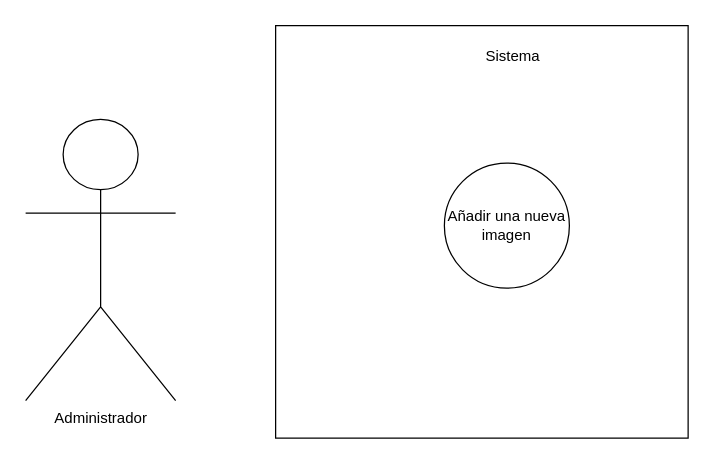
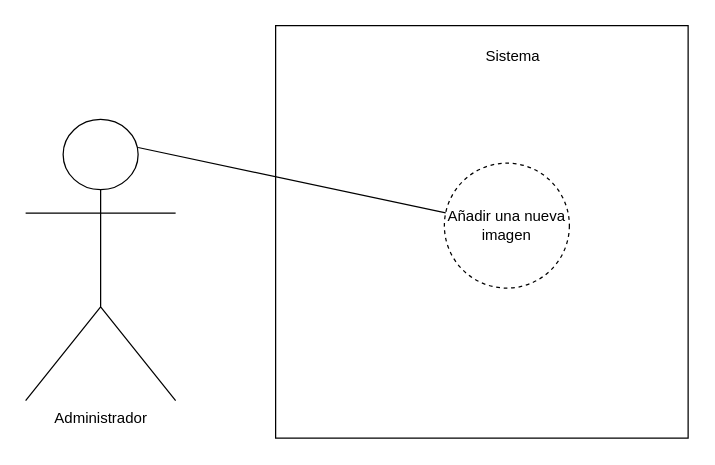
  <mxCell id="0" />
  <mxCell id="1" parent="0" />
  <mxCell id="2" value="" style="whiteSpace=wrap;html=1;aspect=fixed;" vertex="1" parent="1"><mxGeometry x="220" y="20" width="330" height="330" as="geometry" /></mxCell>
  <mxCell id="3" value="Sistema" style="text;html=1;strokeColor=none;fillColor=none;align=center;verticalAlign=middle;whiteSpace=wrap;rounded=0;" vertex="1" parent="1"><mxGeometry x="380" y="30" width="60" height="30" as="geometry" /></mxCell>
- <mxCell id="4" value="Añadir una nueva imagen" style="ellipse;whiteSpace=wrap;html=1;" vertex="1" parent="1"><mxGeometry x="355" y="130" width="100" height="100" as="geometry" /></mxCell>
+ <mxCell id="4" value="Añadir una nueva imagen" style="ellipse;whiteSpace=wrap;html=1;dashed=1;" vertex="1" parent="1"><mxGeometry x="355" y="130" width="100" height="100" as="geometry" /></mxCell>
  <mxCell id="5" value="Administrador" style="shape=umlActor;verticalLabelPosition=bottom;verticalAlign=top;html=1;outlineConnect=0;" vertex="1" parent="1"><mxGeometry x="20" y="95" width="120" height="225" as="geometry" /></mxCell>
+ <mxCell id="6" value="" style="endArrow=none;html=1;rounded=0;exitX=0.75;exitY=0.1;exitDx=0;exitDy=0;exitPerimeter=0;" edge="1" parent="1" source="5" target="4"><mxGeometry width="50" height="50" relative="1" as="geometry"><mxPoint x="210" y="300" as="sourcePoint" /><mxPoint x="260" y="250" as="targetPoint" /></mxGeometry></mxCell>
